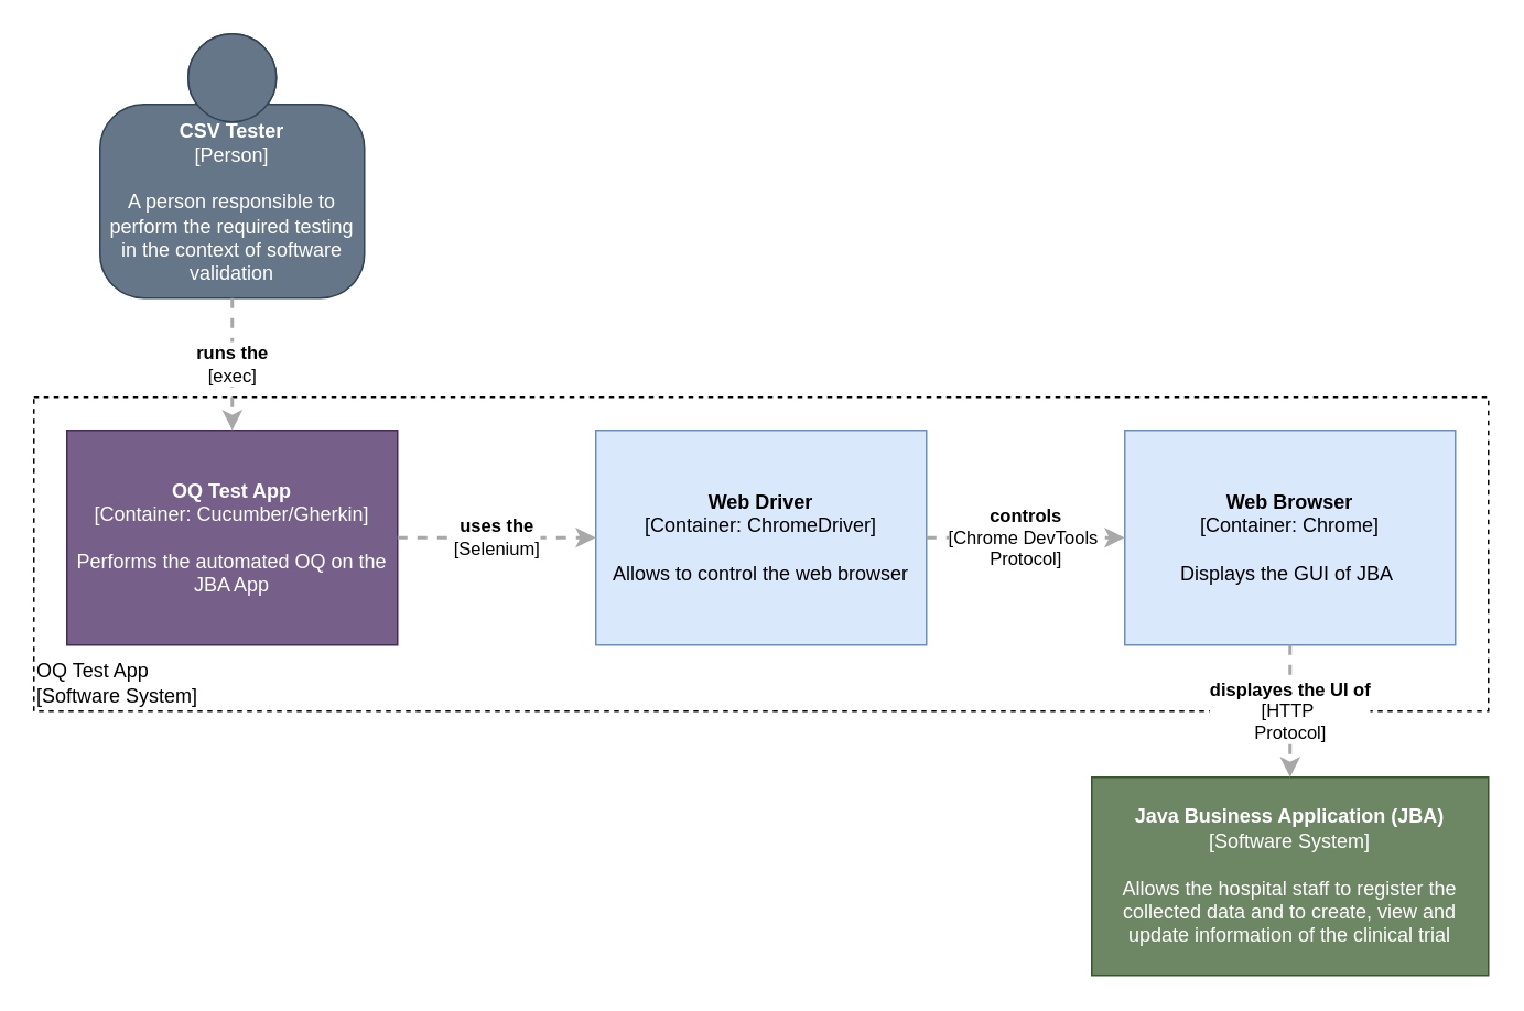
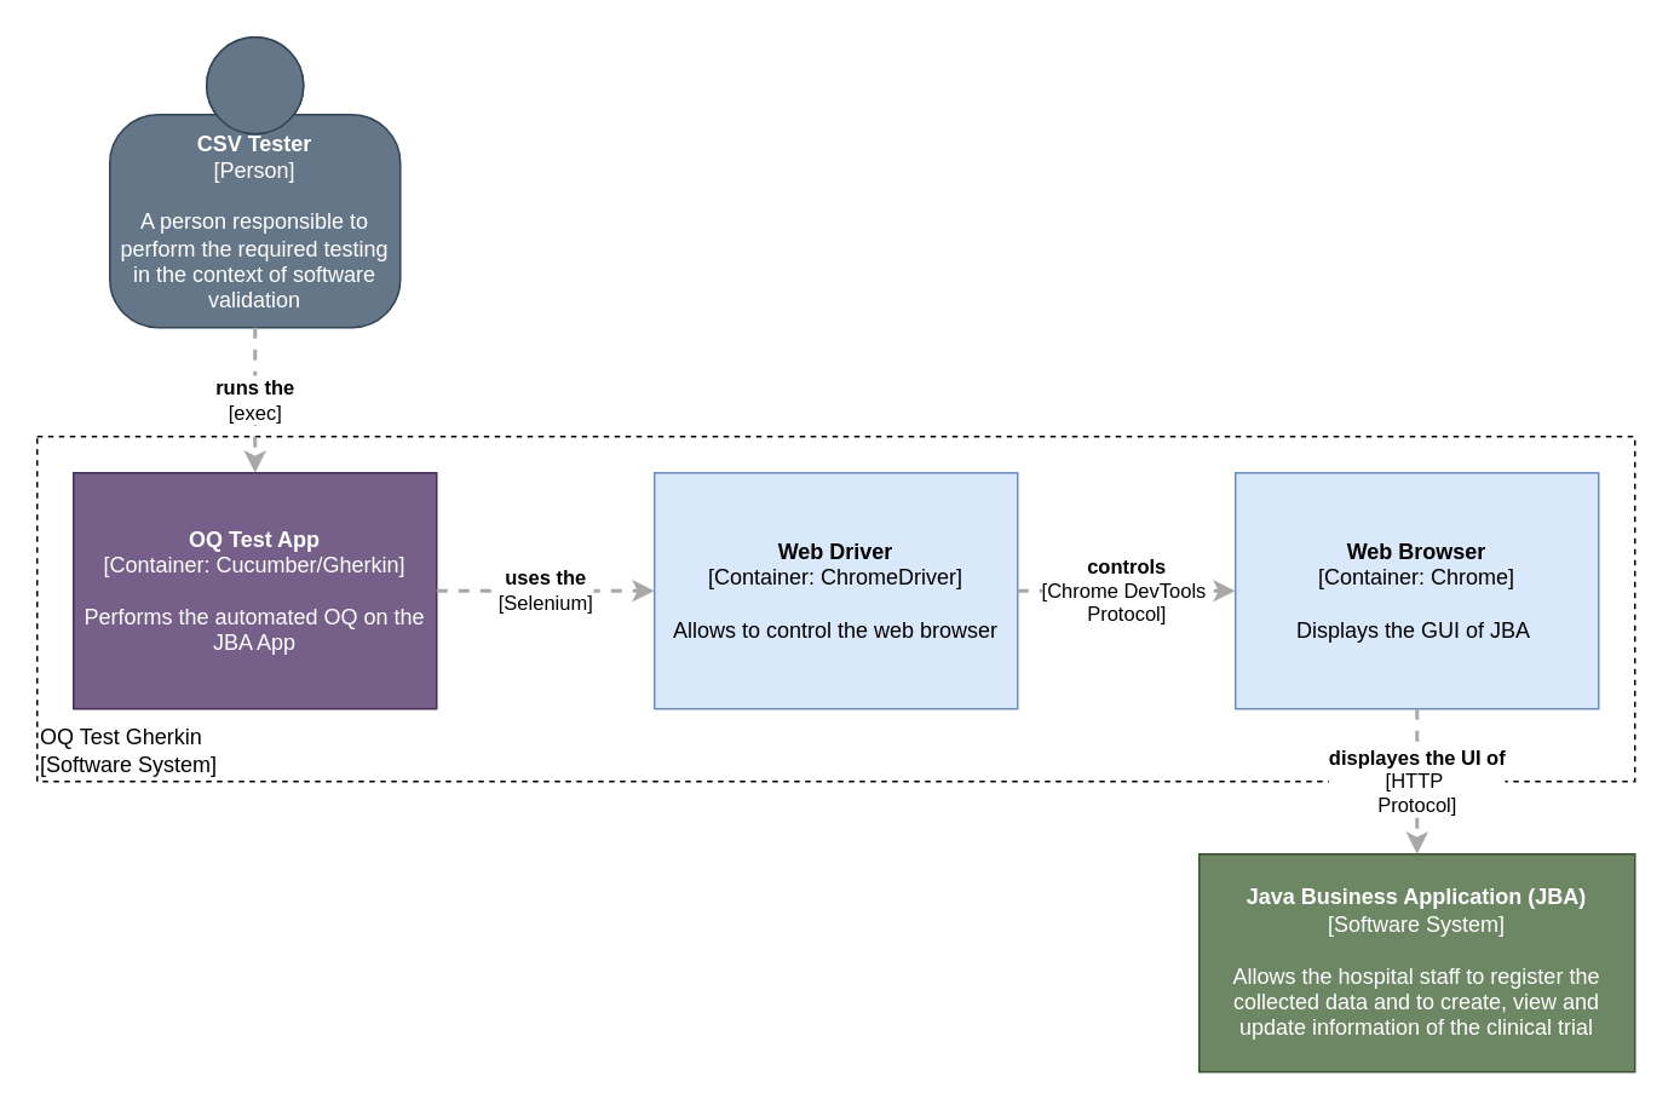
  <mxCell id="0" />
  <mxCell id="1" parent="0" />
- <mxCell id="2" value="&lt;div style=&quot;text-align: left&quot;&gt;OQ Test App&lt;/div&gt;&lt;div style=&quot;text-align: left&quot;&gt;[Software System]&lt;/div&gt;" style="rounded=0;whiteSpace=wrap;html=1;labelBackgroundColor=none;fillColor=none;fontColor=#000000;align=left;arcSize=5;strokeColor=#000000;verticalAlign=bottom;points=[[0.25,0,0],[0.5,0,0],[0.75,0,0],[1,0.25,0],[1,0.5,0],[1,0.75,0],[0.75,1,0],[0.5,1,0],[0.25,1,0],[0,0.75,0],[0,0.5,0],[0,0.25,0]];dashed=1;strokeWidth=1;perimeterSpacing=0;" parent="1" vertex="1"><mxGeometry x="20" y="240" width="880" height="190" as="geometry" /></mxCell>
+ <mxCell id="2" value="&lt;div style=&quot;text-align: left&quot;&gt;OQ Test Gherkin&lt;/div&gt;&lt;div style=&quot;text-align: left&quot;&gt;[Software System]&lt;/div&gt;" style="rounded=0;whiteSpace=wrap;html=1;labelBackgroundColor=none;fillColor=none;fontColor=#000000;align=left;arcSize=5;strokeColor=#000000;verticalAlign=bottom;points=[[0.25,0,0],[0.5,0,0],[0.75,0,0],[1,0.25,0],[1,0.5,0],[1,0.75,0],[0.75,1,0],[0.5,1,0],[0.25,1,0],[0,0.75,0],[0,0.5,0],[0,0.25,0]];dashed=1;strokeWidth=1;perimeterSpacing=0;" parent="1" vertex="1"><mxGeometry x="20" y="240" width="880" height="190" as="geometry" /></mxCell>
  <mxCell id="3" value="&lt;b&gt;CSV Tester&lt;/b&gt;&lt;div&gt;[Person]&lt;/div&gt;&lt;br&gt;&lt;div&gt;A person responsible to perform&amp;nbsp;&lt;span&gt;the required testing in the context&amp;nbsp;&lt;/span&gt;&lt;span&gt;of software validation&lt;/span&gt;&lt;/div&gt;" style="html=1;dashed=0;whitespace=wrap;fillColor=#647687;strokeColor=#314354;shape=mxgraph.c4.person;align=center;points=[[0.5,0,0],[1,0.5,0],[1,0.75,0],[0.75,1,0],[0.5,1,0],[0.25,1,0],[0,0.75,0],[0,0.5,0]];whiteSpace=wrap;fontColor=#ffffff;" parent="1" vertex="1"><mxGeometry x="60" y="20" width="160" height="160" as="geometry" /></mxCell>
  <mxCell id="4" value="&lt;span&gt;&lt;b&gt;OQ Test App&lt;/b&gt;&lt;/span&gt;&lt;br&gt;&lt;div&gt;[Container:&amp;nbsp;&lt;span&gt;Cucumber/Gherkin&lt;/span&gt;&lt;span&gt;]&lt;/span&gt;&lt;/div&gt;&lt;br&gt;&lt;div&gt;Performs the automated OQ on the JBA App&lt;/div&gt;" style="rounded=0;whiteSpace=wrap;html=1;labelBackgroundColor=none;fillColor=#76608a;fontColor=#ffffff;align=center;arcSize=10;strokeColor=#432D57;points=[[0.25,0,0],[0.5,0,0],[0.75,0,0],[1,0.25,0],[1,0.5,0],[1,0.75,0],[0.75,1,0],[0.5,1,0],[0.25,1,0],[0,0.75,0],[0,0.5,0],[0,0.25,0]];" parent="1" vertex="1"><mxGeometry x="40" y="260" width="200" height="130" as="geometry" /></mxCell>
  <mxCell id="5" value="&lt;span&gt;&lt;b&gt;Web Driver&lt;/b&gt;&lt;/span&gt;&lt;br&gt;&lt;div&gt;[Container:&amp;nbsp;&lt;span&gt;ChromeDriver&lt;/span&gt;&lt;span&gt;]&lt;/span&gt;&lt;/div&gt;&lt;br&gt;&lt;div&gt;Allows to control the web browser&lt;/div&gt;" style="rounded=0;whiteSpace=wrap;html=1;labelBackgroundColor=none;fillColor=#dae8fc;align=center;arcSize=10;strokeColor=#6c8ebf;points=[[0.25,0,0],[0.5,0,0],[0.75,0,0],[1,0.25,0],[1,0.5,0],[1,0.75,0],[0.75,1,0],[0.5,1,0],[0.25,1,0],[0,0.75,0],[0,0.5,0],[0,0.25,0]];" parent="1" vertex="1"><mxGeometry x="360" y="260" width="200" height="130" as="geometry" /></mxCell>
  <mxCell id="6" value="&lt;span&gt;&lt;b&gt;Web Browser&lt;/b&gt;&lt;/span&gt;&lt;br&gt;&lt;div&gt;[Container:&amp;nbsp;&lt;span&gt;Chrome&lt;/span&gt;&lt;span&gt;]&lt;/span&gt;&lt;/div&gt;&lt;br&gt;&lt;div&gt;Displays the GUI of JBA&amp;nbsp;&lt;/div&gt;" style="rounded=0;whiteSpace=wrap;html=1;labelBackgroundColor=none;fillColor=#dae8fc;fontColor=#000000;align=center;arcSize=10;strokeColor=#6c8ebf;points=[[0.25,0,0],[0.5,0,0],[0.75,0,0],[1,0.25,0],[1,0.5,0],[1,0.75,0],[0.75,1,0],[0.5,1,0],[0.25,1,0],[0,0.75,0],[0,0.5,0],[0,0.25,0]];" parent="1" vertex="1"><mxGeometry x="680" y="260" width="200" height="130" as="geometry" /></mxCell>
  <mxCell id="7" value="&lt;div style=&quot;text-align: left&quot;&gt;&lt;div style=&quot;text-align: center&quot;&gt;&lt;b&gt;uses the&lt;/b&gt;&lt;/div&gt;&lt;div style=&quot;text-align: center&quot;&gt;[Selenium]&lt;/div&gt;&lt;/div&gt;" style="edgeStyle=none;rounded=0;html=1;jettySize=auto;orthogonalLoop=1;strokeColor=#A8A8A8;strokeWidth=2;fontColor=#000000;jumpStyle=none;dashed=1;exitX=1;exitY=0.5;exitDx=0;exitDy=0;exitPerimeter=0;entryX=0;entryY=0.5;entryDx=0;entryDy=0;entryPerimeter=0;" parent="1" source="4" target="5" edge="1"><mxGeometry width="200" relative="1" as="geometry"><mxPoint x="410" y="300" as="sourcePoint" /><mxPoint x="610" y="300" as="targetPoint" /></mxGeometry></mxCell>
  <mxCell id="8" value="&lt;div style=&quot;text-align: left&quot;&gt;&lt;div style=&quot;text-align: center&quot;&gt;&lt;b&gt;runs the&lt;/b&gt;&lt;/div&gt;&lt;div style=&quot;text-align: center&quot;&gt;[exec]&lt;/div&gt;&lt;/div&gt;" style="edgeStyle=none;rounded=0;html=1;entryX=0.5;entryY=0;jettySize=auto;orthogonalLoop=1;strokeColor=#A8A8A8;strokeWidth=2;fontColor=#000000;jumpStyle=none;dashed=1;exitX=0.5;exitY=1;exitDx=0;exitDy=0;exitPerimeter=0;entryDx=0;entryDy=0;entryPerimeter=0;" parent="1" source="3" target="4" edge="1"><mxGeometry width="200" relative="1" as="geometry"><mxPoint x="410" y="300" as="sourcePoint" /><mxPoint x="610" y="300" as="targetPoint" /></mxGeometry></mxCell>
  <mxCell id="9" value="&lt;div style=&quot;text-align: left&quot;&gt;&lt;div style=&quot;text-align: center&quot;&gt;&lt;b&gt;controls&lt;/b&gt;&lt;/div&gt;&lt;div style=&quot;text-align: center&quot;&gt;[Chrome DevTools&amp;nbsp;&lt;/div&gt;&lt;div style=&quot;text-align: center&quot;&gt;Protocol]&lt;/div&gt;&lt;/div&gt;" style="edgeStyle=none;rounded=0;html=1;entryX=0;entryY=0.5;jettySize=auto;orthogonalLoop=1;strokeColor=#A8A8A8;strokeWidth=2;fontColor=#000000;jumpStyle=none;dashed=1;exitX=1;exitY=0.5;exitDx=0;exitDy=0;exitPerimeter=0;entryDx=0;entryDy=0;entryPerimeter=0;" parent="1" source="5" target="6" edge="1"><mxGeometry width="200" relative="1" as="geometry"><mxPoint x="410" y="300" as="sourcePoint" /><mxPoint x="610" y="300" as="targetPoint" /></mxGeometry></mxCell>
  <mxCell id="10" value="&lt;b&gt;Java Business Application (JBA)&lt;/b&gt;&lt;div&gt;[Software System]&lt;/div&gt;&lt;br&gt;&lt;div&gt;Allows the hospital staff to register the collected data and to create, view and update information of the clinical trial&lt;/div&gt;" style="rounded=0;whiteSpace=wrap;html=1;labelBackgroundColor=none;fillColor=#6d8764;fontColor=#ffffff;align=center;arcSize=10;strokeColor=#3A5431;points=[[0.25,0,0],[0.5,0,0],[0.75,0,0],[1,0.25,0],[1,0.5,0],[1,0.75,0],[0.75,1,0],[0.5,1,0],[0.25,1,0],[0,0.75,0],[0,0.5,0],[0,0.25,0]];" parent="1" vertex="1"><mxGeometry x="660" y="470" width="240" height="120" as="geometry" /></mxCell>
  <mxCell id="11" value="&lt;div style=&quot;text-align: left&quot;&gt;&lt;div style=&quot;text-align: center&quot;&gt;&lt;b&gt;displayes the UI of&lt;/b&gt;&lt;/div&gt;&lt;div style=&quot;text-align: center&quot;&gt;&lt;div&gt;[HTTP&amp;nbsp;&lt;/div&gt;&lt;div&gt;Protocol]&lt;/div&gt;&lt;/div&gt;&lt;/div&gt;" style="edgeStyle=none;rounded=0;html=1;jettySize=auto;orthogonalLoop=1;strokeColor=#A8A8A8;strokeWidth=2;fontColor=#000000;jumpStyle=none;dashed=1;exitX=0.5;exitY=1;exitDx=0;exitDy=0;exitPerimeter=0;" parent="1" source="6" target="10" edge="1"><mxGeometry width="200" relative="1" as="geometry"><mxPoint x="230" y="650" as="sourcePoint" /><mxPoint x="430" y="650" as="targetPoint" /></mxGeometry></mxCell>
